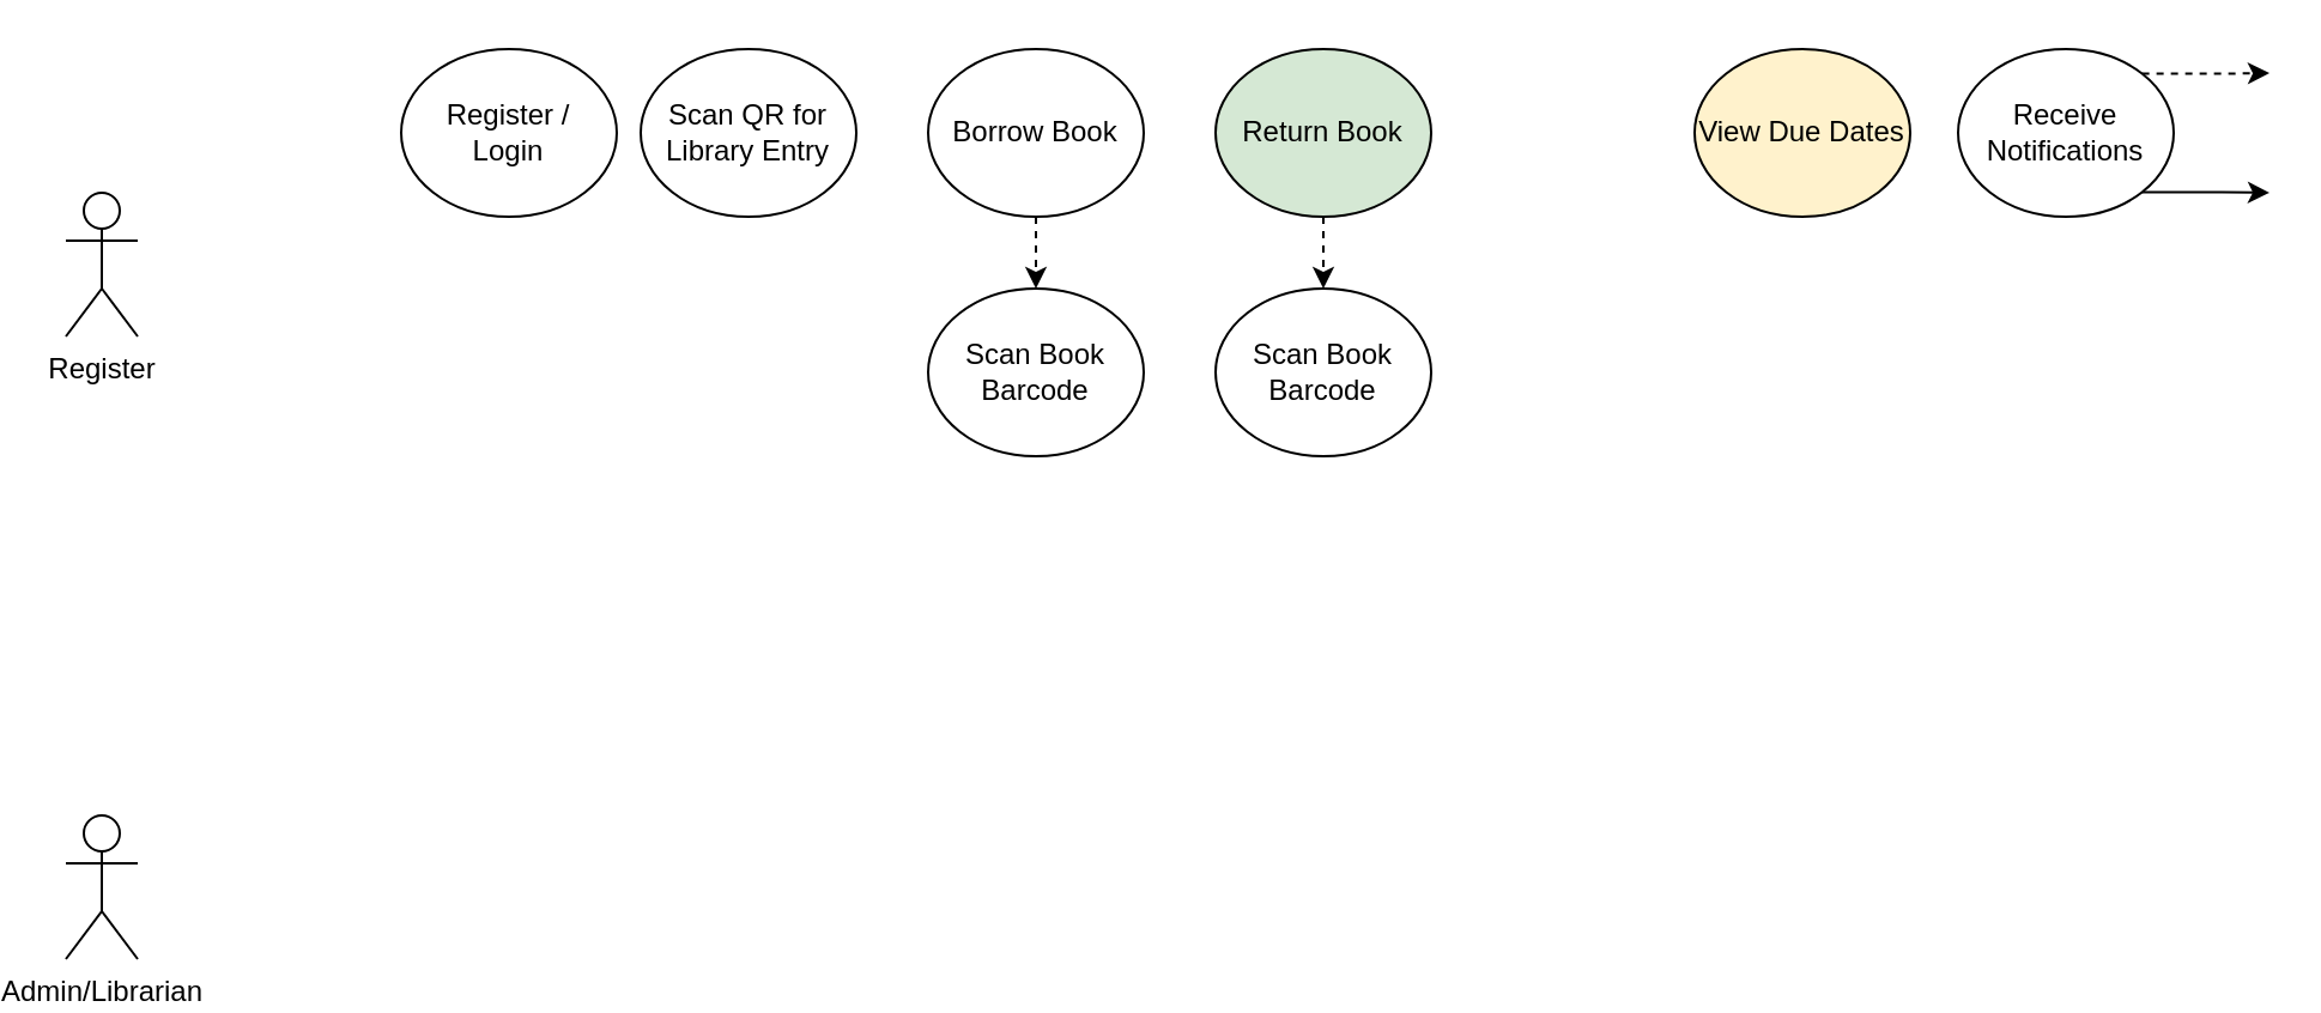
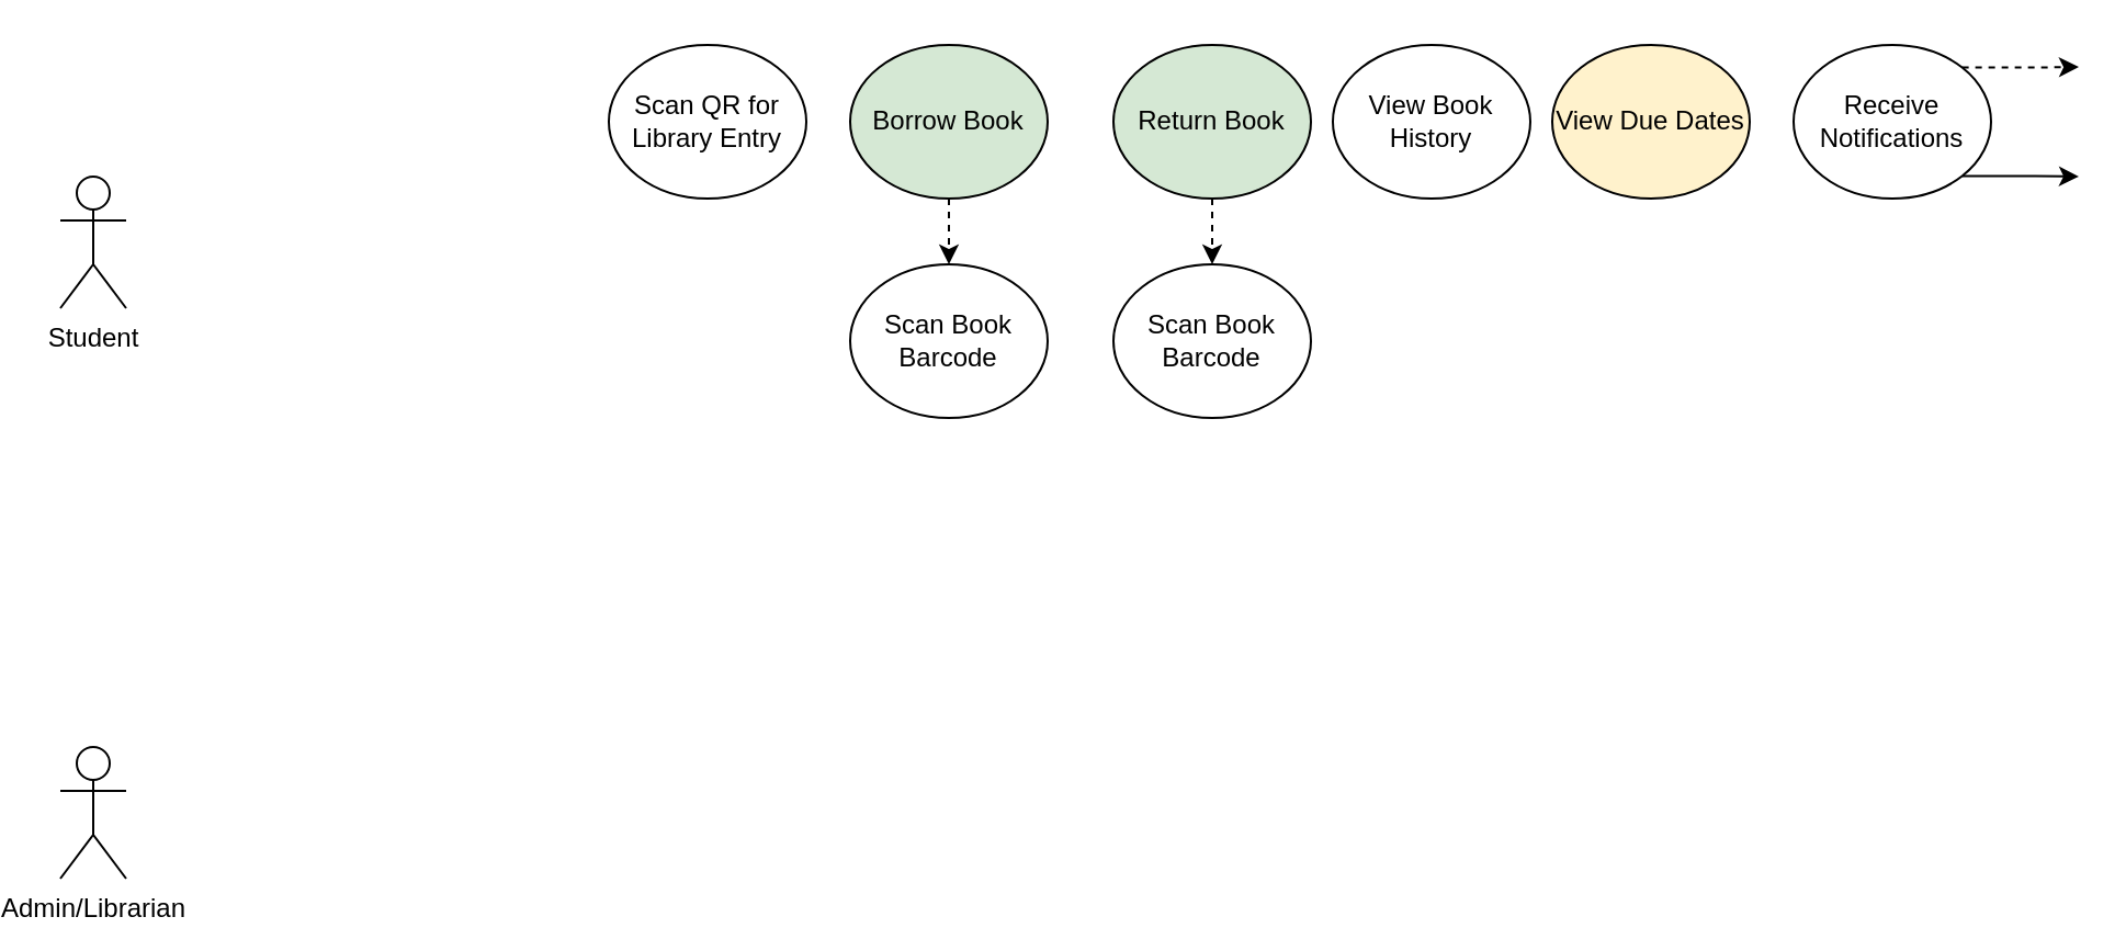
  <mxCell id="0" />
  <mxCell id="1" parent="0" />
  <mxCell id="2" value="Admin/Librarian" style="shape=umlActor;verticalLabelPosition=bottom;verticalAlign=top;html=1;outlineConnect=0;" vertex="1" parent="1"><mxGeometry x="20" y="340" width="30" height="60" as="geometry" /></mxCell>
- <mxCell id="3" value="&lt;div&gt;Register&lt;/div&gt;" style="shape=umlActor;verticalLabelPosition=bottom;verticalAlign=top;html=1;outlineConnect=0;" vertex="1" parent="1"><mxGeometry x="20" y="80" width="30" height="60" as="geometry" /></mxCell>
- <mxCell id="4" value="Register / &lt;br&gt;Login" style="ellipse;whiteSpace=wrap;html=1;" vertex="1" parent="1"><mxGeometry x="160" y="20" width="90" height="70" as="geometry" /></mxCell>
- <mxCell id="5" value="Scan QR for Library Entry" style="ellipse;whiteSpace=wrap;html=1;" vertex="1" parent="1"><mxGeometry x="260" y="20" width="90" height="70" as="geometry" /></mxCell>
+ <mxCell id="3" value="&lt;div&gt;Student&lt;/div&gt;" style="shape=umlActor;verticalLabelPosition=bottom;verticalAlign=top;html=1;outlineConnect=0;" vertex="1" parent="1"><mxGeometry x="20" y="80" width="30" height="60" as="geometry" /></mxCell>
+ <mxCell id="5" value="Scan QR for Library Entry" style="ellipse;whiteSpace=wrap;html=1;" vertex="1" parent="1"><mxGeometry x="270" y="20" width="90" height="70" as="geometry" /></mxCell>
  <mxCell id="6" style="edgeStyle=orthogonalEdgeStyle;rounded=0;orthogonalLoop=1;jettySize=auto;html=1;exitX=0.5;exitY=1;exitDx=0;exitDy=0;dashed=1;entryX=0.5;entryY=0;entryDx=0;entryDy=0;" edge="1" parent="1" source="7" target="8"><mxGeometry relative="1" as="geometry"><mxPoint x="425.286" y="150" as="targetPoint" /></mxGeometry></mxCell>
- <mxCell id="7" value="Borrow Book" style="ellipse;whiteSpace=wrap;html=1;" vertex="1" parent="1"><mxGeometry x="380" y="20" width="90" height="70" as="geometry" /></mxCell>
+ <mxCell id="7" value="Borrow Book" style="ellipse;whiteSpace=wrap;html=1;fillColor=#d5e8d4;" vertex="1" parent="1"><mxGeometry x="380" y="20" width="90" height="70" as="geometry" /></mxCell>
  <mxCell id="8" value="Scan Book Barcode" style="ellipse;whiteSpace=wrap;html=1;" vertex="1" parent="1"><mxGeometry x="380" y="120" width="90" height="70" as="geometry" /></mxCell>
  <mxCell id="9" style="edgeStyle=orthogonalEdgeStyle;rounded=0;orthogonalLoop=1;jettySize=auto;html=1;exitX=0.5;exitY=1;exitDx=0;exitDy=0;entryX=0.5;entryY=0;entryDx=0;entryDy=0;dashed=1;" edge="1" parent="1" source="10" target="11"><mxGeometry relative="1" as="geometry" /></mxCell>
  <mxCell id="10" value="Return Book" style="ellipse;whiteSpace=wrap;html=1;fillColor=#d5e8d4;" vertex="1" parent="1"><mxGeometry x="500" y="20" width="90" height="70" as="geometry" /></mxCell>
  <mxCell id="11" value="Scan Book Barcode" style="ellipse;whiteSpace=wrap;html=1;" vertex="1" parent="1"><mxGeometry x="500" y="120" width="90" height="70" as="geometry" /></mxCell>
+ <mxCell id="12" value="View Book History" style="ellipse;whiteSpace=wrap;html=1;" vertex="1" parent="1"><mxGeometry x="600" y="20" width="90" height="70" as="geometry" /></mxCell>
  <mxCell id="13" value="View Due Dates" style="ellipse;whiteSpace=wrap;html=1;fillColor=#fff2cc;" vertex="1" parent="1"><mxGeometry x="700" y="20" width="90" height="70" as="geometry" /></mxCell>
  <mxCell id="14" style="edgeStyle=orthogonalEdgeStyle;rounded=0;orthogonalLoop=1;jettySize=auto;html=1;exitX=1;exitY=0;exitDx=0;exitDy=0;dashed=1;" edge="1" parent="1" source="16"><mxGeometry relative="1" as="geometry"><mxPoint x="940" y="30" as="targetPoint" /></mxGeometry></mxCell>
  <mxCell id="15" style="edgeStyle=orthogonalEdgeStyle;rounded=0;orthogonalLoop=1;jettySize=auto;html=1;exitX=1;exitY=1;exitDx=0;exitDy=0;" edge="1" parent="1" source="16"><mxGeometry relative="1" as="geometry"><mxPoint x="940" y="80" as="targetPoint" /></mxGeometry></mxCell>
  <mxCell id="16" value="Receive Notifications" style="ellipse;whiteSpace=wrap;html=1;" vertex="1" parent="1"><mxGeometry x="810" y="20" width="90" height="70" as="geometry" /></mxCell>
